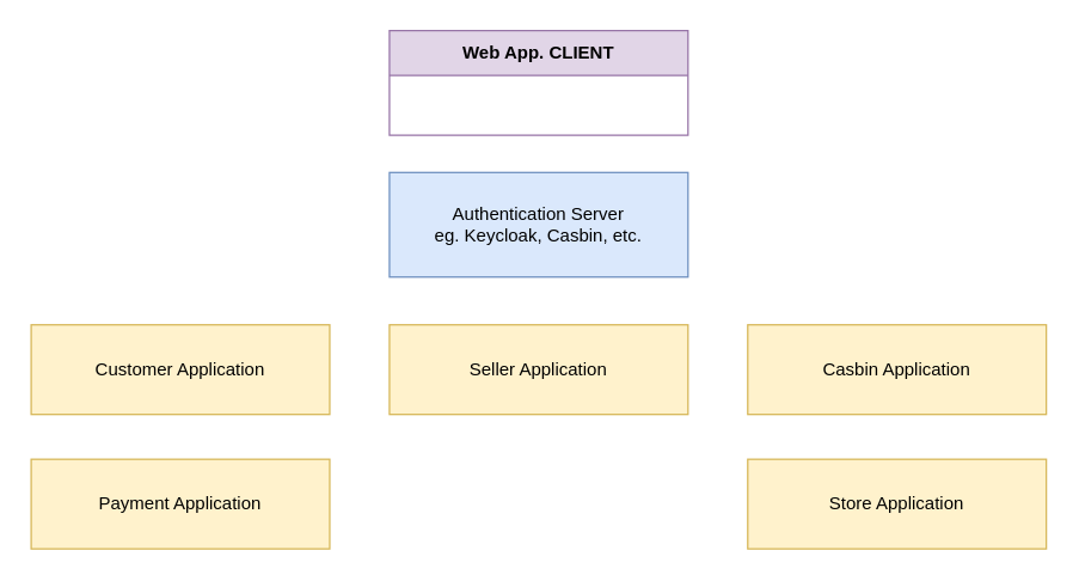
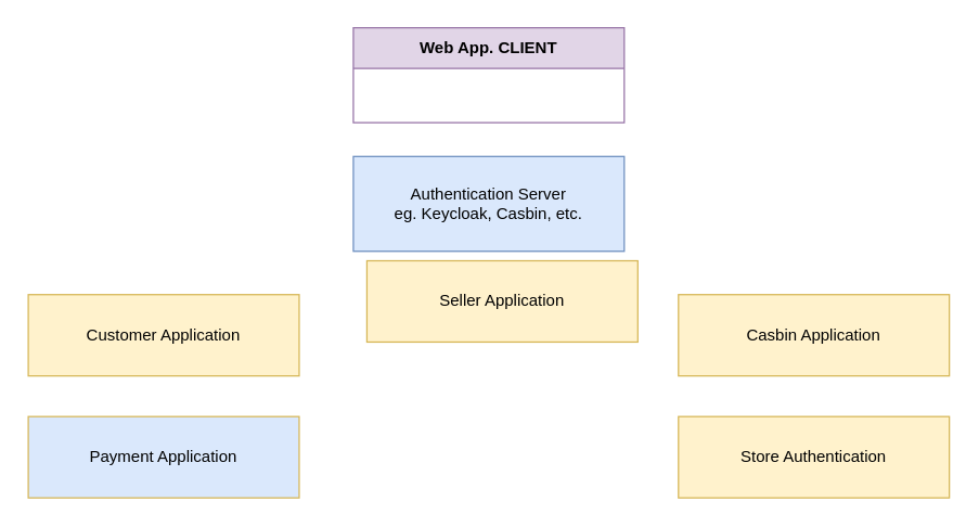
  <mxCell id="0" />
  <mxCell id="1" parent="0" />
  <mxCell id="2" value="Web App. CLIENT" style="swimlane;whiteSpace=wrap;html=1;startSize=30;fillColor=#e1d5e7;strokeColor=#9673a6;" parent="1" vertex="1"><mxGeometry x="260" y="20" width="200" height="70" as="geometry" /></mxCell>
  <mxCell id="3" value="Authentication Server&lt;br&gt;eg. Keycloak, Casbin, etc." style="rounded=0;whiteSpace=wrap;html=1;fillColor=#dae8fc;strokeColor=#6c8ebf;" parent="1" vertex="1"><mxGeometry x="260" y="115" width="200" height="70" as="geometry" /></mxCell>
  <mxCell id="4" value="Customer Application" style="rounded=0;whiteSpace=wrap;html=1;fillColor=#fff2cc;strokeColor=#d6b656;" parent="1" vertex="1"><mxGeometry x="20" y="217" width="200" height="60" as="geometry" /></mxCell>
- <mxCell id="5" value="Seller Application" style="rounded=0;whiteSpace=wrap;html=1;fillColor=#fff2cc;strokeColor=#d6b656;" parent="1" vertex="1"><mxGeometry x="260" y="217" width="200" height="60" as="geometry" /></mxCell>
+ <mxCell id="5" value="Seller Application" style="rounded=0;whiteSpace=wrap;html=1;fillColor=#fff2cc;strokeColor=#d6b656;" parent="1" vertex="1"><mxGeometry x="270" y="192" width="200" height="60" as="geometry" /></mxCell>
  <mxCell id="6" value="Casbin Application" style="rounded=0;whiteSpace=wrap;html=1;fillColor=#fff2cc;strokeColor=#d6b656;" parent="1" vertex="1"><mxGeometry x="500" y="217" width="200" height="60" as="geometry" /></mxCell>
- <mxCell id="7" value="Store Application" style="rounded=0;whiteSpace=wrap;html=1;fillColor=#fff2cc;strokeColor=#d6b656;" parent="1" vertex="1"><mxGeometry x="500" y="307" width="200" height="60" as="geometry" /></mxCell>
- <mxCell id="8" value="Payment Application" style="rounded=0;whiteSpace=wrap;html=1;fillColor=#fff2cc;strokeColor=#d6b656;" parent="1" vertex="1"><mxGeometry x="20" y="307" width="200" height="60" as="geometry" /></mxCell>
+ <mxCell id="7" value="Store Authentication" style="rounded=0;whiteSpace=wrap;html=1;fillColor=#fff2cc;strokeColor=#d6b656;" parent="1" vertex="1"><mxGeometry x="500" y="307" width="200" height="60" as="geometry" /></mxCell>
+ <mxCell id="8" value="Payment Application" style="rounded=0;whiteSpace=wrap;html=1;fillColor=#dae8fc;strokeColor=#d6b656;" parent="1" vertex="1"><mxGeometry x="20" y="307" width="200" height="60" as="geometry" /></mxCell>
